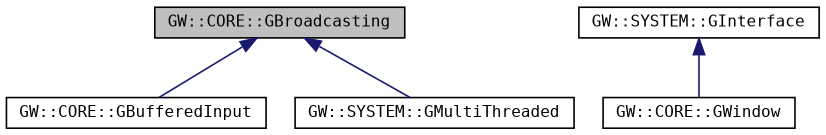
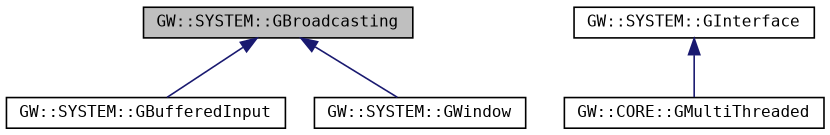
  digraph {
    fontname="DejaVu Sans Mono"
    node [color=black fillcolor=white fontname="DejaVu Sans Mono" fontsize=10 shape=record style=filled]
    edge [color=midnightblue dir=back fontname="DejaVu Sans Mono" fontsize=10 labelfontname=Helvetica labelfontsize=10 style=solid]
-   n1 [fillcolor=grey75 fontcolor=black height=0.2 label="GW::CORE::GBroadcasting" width=0.4]
-   n2 [height=0.2 label="GW::CORE::GBufferedInput" width=0.4]
-   n3 [height=0.2 label="GW::SYSTEM::GMultiThreaded" width=0.4]
-   n4 [height=0.2 label="GW::CORE::GWindow" width=0.4]
+   n1 [fillcolor=grey75 fontcolor=black height=0.2 label="GW::SYSTEM::GBroadcasting" width=0.4]
+   n2 [height=0.2 label="GW::SYSTEM::GBufferedInput" width=0.4]
+   n3 [height=0.2 label="GW::SYSTEM::GWindow" width=0.4]
+   n4 [height=0.2 label="GW::CORE::GMultiThreaded" width=0.4]
    n5 [height=0.2 label="GW::SYSTEM::GInterface" width=0.4]
    n1 -> n2
    n1 -> n3
    n5 -> n4
  }
